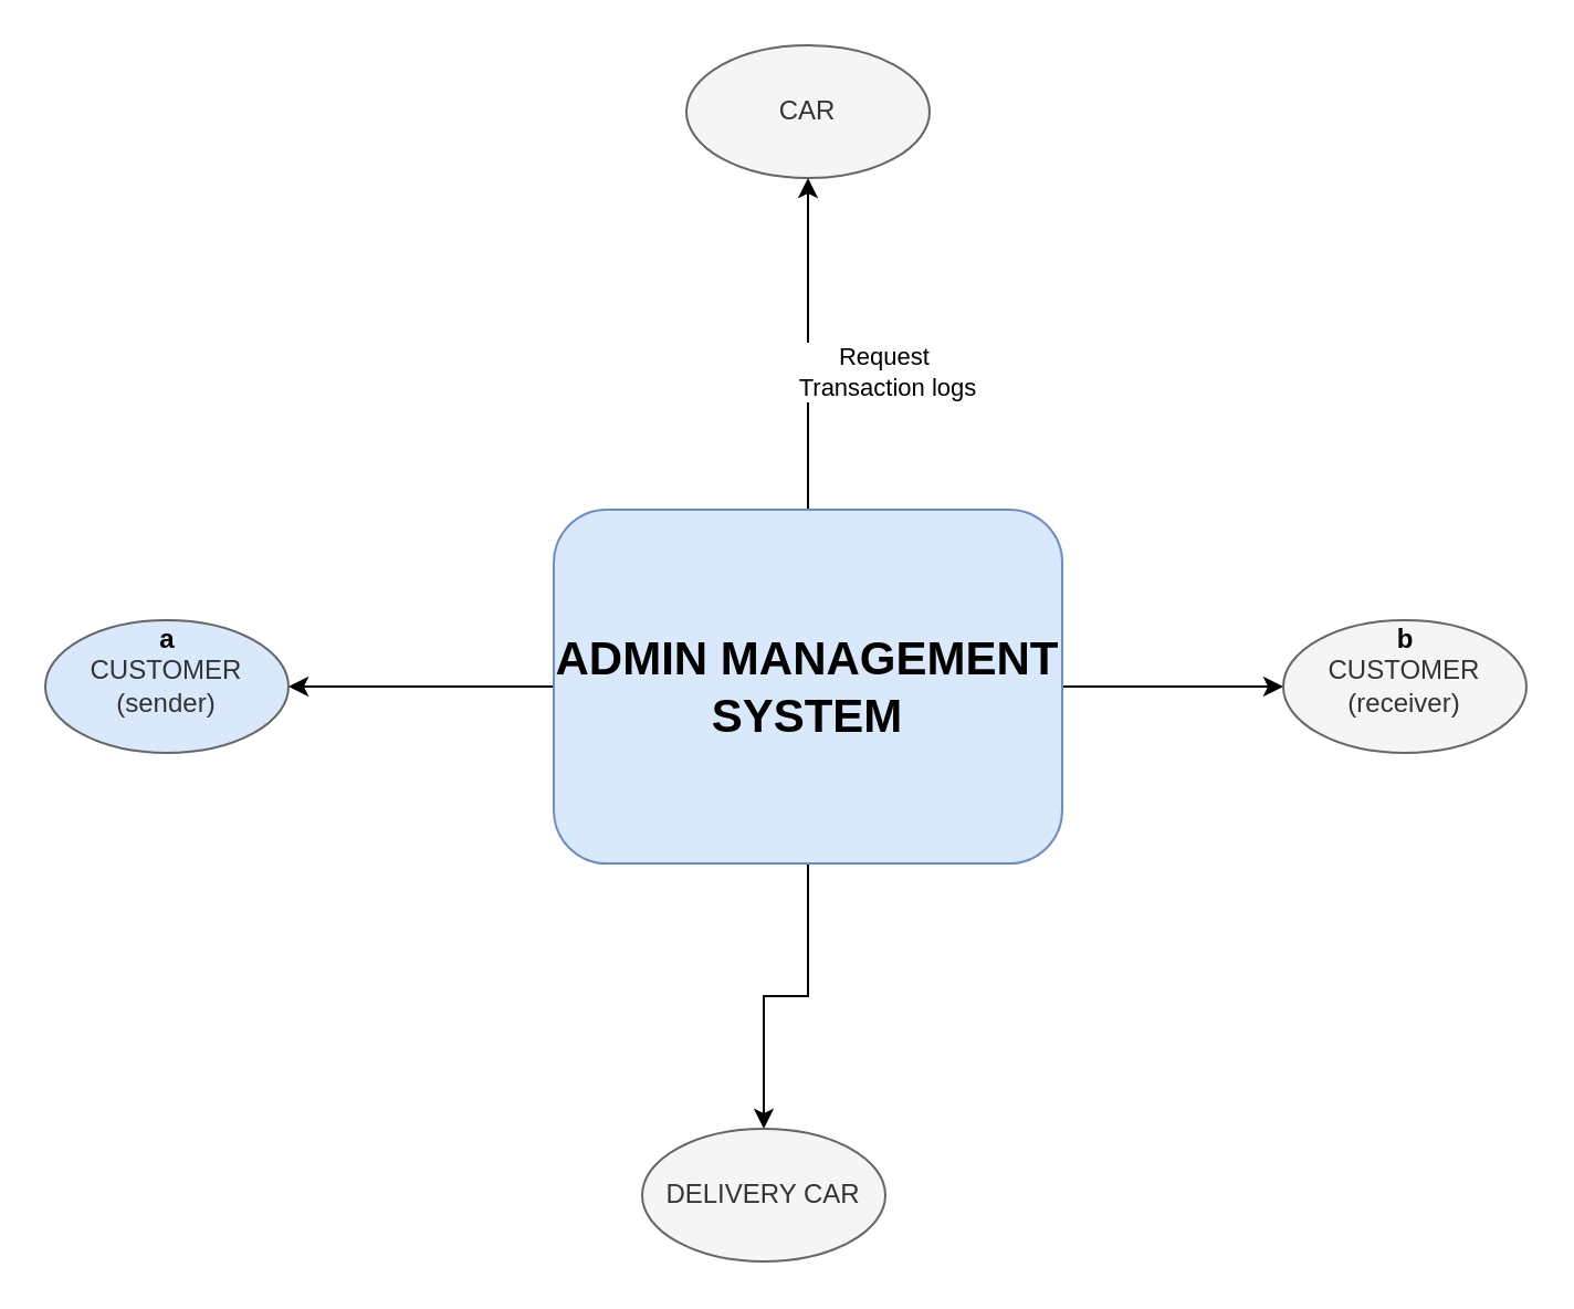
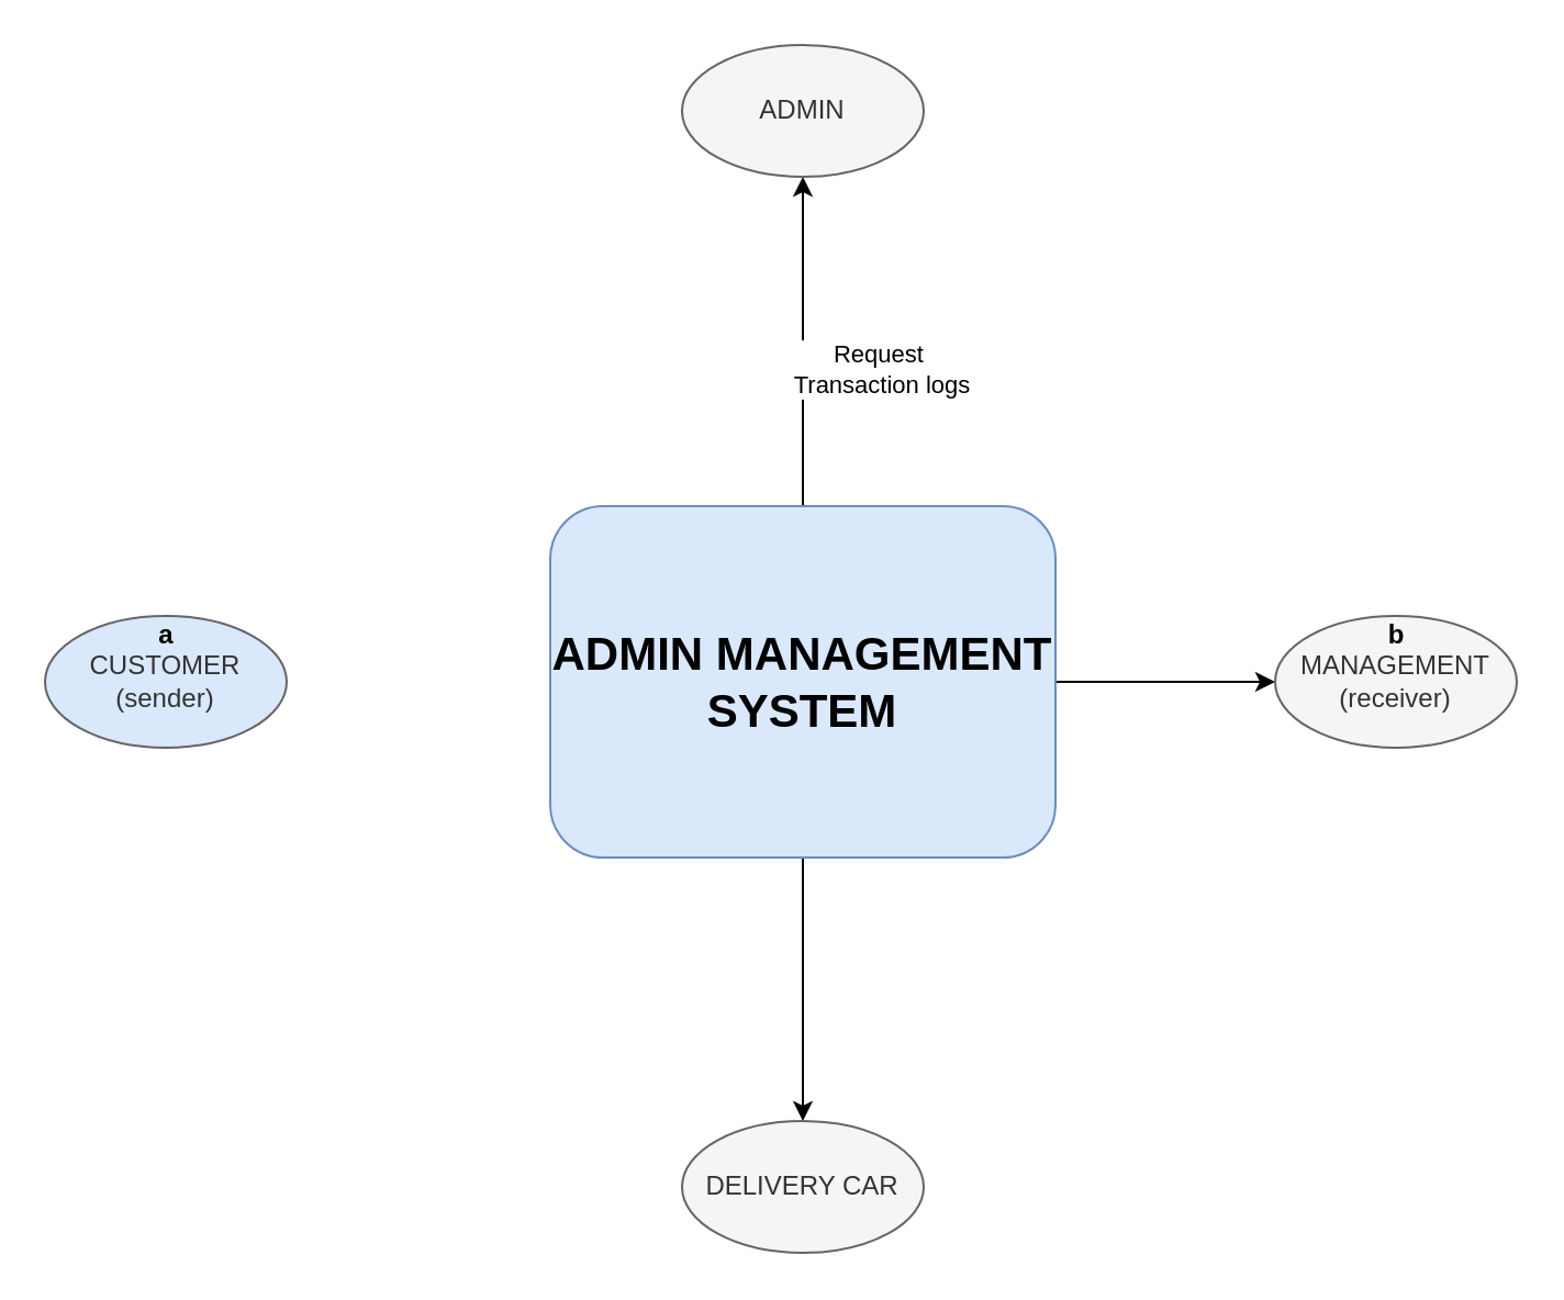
  <mxCell id="0" />
  <mxCell id="1" parent="0" />
- <mxCell id="2" value="" style="edgeStyle=orthogonalEdgeStyle;rounded=0;orthogonalLoop=1;jettySize=auto;html=1;" edge="1" parent="1" source="7" target="8"><mxGeometry relative="1" as="geometry" /></mxCell>
  <mxCell id="3" value="" style="edgeStyle=orthogonalEdgeStyle;rounded=0;orthogonalLoop=1;jettySize=auto;html=1;" edge="1" parent="1" source="7" target="9"><mxGeometry relative="1" as="geometry" /></mxCell>
  <mxCell id="4" value="" style="edgeStyle=orthogonalEdgeStyle;rounded=0;orthogonalLoop=1;jettySize=auto;html=1;" edge="1" parent="1" source="7" target="10"><mxGeometry relative="1" as="geometry" /></mxCell>
  <mxCell id="5" value="Request&amp;nbsp;&lt;div&gt;Transaction logs&lt;/div&gt;" style="edgeLabel;html=1;align=center;verticalAlign=middle;resizable=0;points=[];" vertex="1" connectable="0" parent="4"><mxGeometry x="-0.157" y="1" relative="1" as="geometry"><mxPoint x="36" as="offset" /></mxGeometry></mxCell>
  <mxCell id="6" value="" style="edgeStyle=orthogonalEdgeStyle;rounded=0;orthogonalLoop=1;jettySize=auto;html=1;" edge="1" parent="1" source="7" target="11"><mxGeometry relative="1" as="geometry" /></mxCell>
  <mxCell id="7" value="&lt;b style=&quot;font-size: 21px;&quot;&gt;&lt;font style=&quot;font-size: 21px;&quot;&gt;ADMIN MANAGEMENT&lt;/font&gt;&lt;/b&gt;&lt;div style=&quot;font-size: 21px;&quot;&gt;&lt;b style=&quot;&quot;&gt;&lt;font style=&quot;font-size: 21px;&quot;&gt;SYSTEM&lt;/font&gt;&lt;/b&gt;&lt;/div&gt;" style="rounded=1;whiteSpace=wrap;html=1;fillColor=#dae8fc;strokeColor=#6c8ebf;" vertex="1" parent="1"><mxGeometry x="250" y="230" width="230" height="160" as="geometry" /></mxCell>
  <mxCell id="8" value="CUSTOMER&lt;div&gt;(sender)&lt;/div&gt;" style="ellipse;whiteSpace=wrap;html=1;rounded=1;fillColor=#dae8fc;fontColor=#333333;strokeColor=#666666;" vertex="1" parent="1"><mxGeometry x="20" y="280" width="110" height="60" as="geometry" /></mxCell>
- <mxCell id="9" value="CUSTOMER&lt;div&gt;(receiver)&lt;/div&gt;" style="ellipse;whiteSpace=wrap;html=1;rounded=1;fillColor=#f5f5f5;fontColor=#333333;strokeColor=#666666;" vertex="1" parent="1"><mxGeometry x="580" y="280" width="110" height="60" as="geometry" /></mxCell>
- <mxCell id="10" value="CAR" style="ellipse;whiteSpace=wrap;html=1;rounded=1;fillColor=#f5f5f5;fontColor=#333333;strokeColor=#666666;" vertex="1" parent="1"><mxGeometry x="310" y="20" width="110" height="60" as="geometry" /></mxCell>
- <mxCell id="11" value="DELIVERY CAR" style="ellipse;whiteSpace=wrap;html=1;rounded=1;fillColor=#f5f5f5;fontColor=#333333;strokeColor=#666666;" vertex="1" parent="1"><mxGeometry x="290" y="510" width="110" height="60" as="geometry" /></mxCell>
+ <mxCell id="9" value="MANAGEMENT&lt;div&gt;(receiver)&lt;/div&gt;" style="ellipse;whiteSpace=wrap;html=1;rounded=1;fillColor=#f5f5f5;fontColor=#333333;strokeColor=#666666;" vertex="1" parent="1"><mxGeometry x="580" y="280" width="110" height="60" as="geometry" /></mxCell>
+ <mxCell id="10" value="ADMIN" style="ellipse;whiteSpace=wrap;html=1;rounded=1;fillColor=#f5f5f5;fontColor=#333333;strokeColor=#666666;" vertex="1" parent="1"><mxGeometry x="310" y="20" width="110" height="60" as="geometry" /></mxCell>
+ <mxCell id="11" value="DELIVERY CAR" style="ellipse;whiteSpace=wrap;html=1;rounded=1;fillColor=#f5f5f5;fontColor=#333333;strokeColor=#666666;" vertex="1" parent="1"><mxGeometry x="310" y="510" width="110" height="60" as="geometry" /></mxCell>
  <mxCell id="12" value="a" style="text;html=1;align=center;verticalAlign=middle;resizable=0;points=[];autosize=1;strokeColor=none;fillColor=none;fontStyle=1" vertex="1" parent="1"><mxGeometry x="60" y="274" width="30" height="30" as="geometry" /></mxCell>
  <mxCell id="13" value="b" style="text;html=1;align=center;verticalAlign=middle;resizable=0;points=[];autosize=1;strokeColor=none;fillColor=none;fontStyle=1" vertex="1" parent="1"><mxGeometry x="620" y="274" width="30" height="30" as="geometry" /></mxCell>
